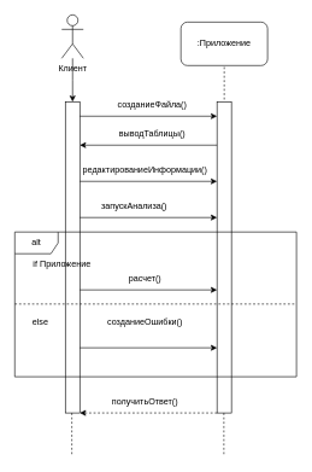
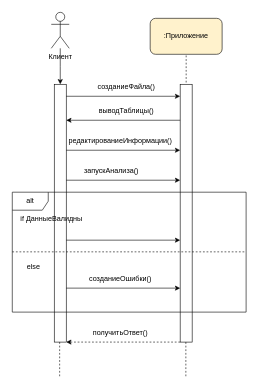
  <mxCell id="0" />
  <mxCell id="1" parent="0" />
  <mxCell id="2" style="edgeStyle=orthogonalEdgeStyle;rounded=0;orthogonalLoop=1;jettySize=auto;html=1;" edge="1" parent="1" source="3"><mxGeometry relative="1" as="geometry"><mxPoint x="100" y="140" as="targetPoint" /></mxGeometry></mxCell>
  <mxCell id="3" value="&lt;div&gt;Клиент&lt;/div&gt;" style="shape=umlActor;verticalLabelPosition=bottom;verticalAlign=top;html=1;outlineConnect=0;" vertex="1" parent="1"><mxGeometry x="85" y="20" width="30" height="60" as="geometry" /></mxCell>
  <mxCell id="4" value="" style="html=1;points=[];perimeter=orthogonalPerimeter;outlineConnect=0;targetShapes=umlLifeline;portConstraint=eastwest;newEdgeStyle={&quot;edgeStyle&quot;:&quot;elbowEdgeStyle&quot;,&quot;elbow&quot;:&quot;vertical&quot;,&quot;curved&quot;:0,&quot;rounded&quot;:0};" vertex="1" parent="1"><mxGeometry x="90" y="140" width="20" height="430" as="geometry" /></mxCell>
  <mxCell id="5" style="edgeStyle=orthogonalEdgeStyle;rounded=0;orthogonalLoop=1;jettySize=auto;html=1;endArrow=none;endFill=0;dashed=1;" edge="1" parent="1"><mxGeometry relative="1" as="geometry"><mxPoint x="310" y="140" as="targetPoint" /><mxPoint x="310" y="80" as="sourcePoint" /></mxGeometry></mxCell>
- <mxCell id="6" value=":Приложение" style="rounded=1;whiteSpace=wrap;html=1;" vertex="1" parent="1"><mxGeometry x="250" y="30" width="120" height="60" as="geometry" /></mxCell>
+ <mxCell id="6" value=":Приложение" style="rounded=1;whiteSpace=wrap;html=1;fillColor=#fff2cc;" vertex="1" parent="1"><mxGeometry x="250" y="30" width="120" height="60" as="geometry" /></mxCell>
  <mxCell id="7" value="" style="html=1;points=[];perimeter=orthogonalPerimeter;outlineConnect=0;targetShapes=umlLifeline;portConstraint=eastwest;newEdgeStyle={&quot;edgeStyle&quot;:&quot;elbowEdgeStyle&quot;,&quot;elbow&quot;:&quot;vertical&quot;,&quot;curved&quot;:0,&quot;rounded&quot;:0};" vertex="1" parent="1"><mxGeometry x="300" y="140" width="20" height="430" as="geometry" /></mxCell>
  <mxCell id="8" value="" style="endArrow=classic;html=1;rounded=0;" edge="1" parent="1" target="7"><mxGeometry width="50" height="50" relative="1" as="geometry"><mxPoint x="110" y="160" as="sourcePoint" /><mxPoint x="200" y="140" as="targetPoint" /></mxGeometry></mxCell>
  <mxCell id="9" value="созданиеФайла()" style="text;html=1;align=center;verticalAlign=middle;resizable=0;points=[];autosize=1;strokeColor=none;fillColor=none;" vertex="1" parent="1"><mxGeometry x="150" y="130" width="120" height="30" as="geometry" /></mxCell>
  <mxCell id="10" value="" style="endArrow=classic;html=1;rounded=0;" edge="1" parent="1"><mxGeometry width="50" height="50" relative="1" as="geometry"><mxPoint x="300" y="200" as="sourcePoint" /><mxPoint x="110" y="200" as="targetPoint" /></mxGeometry></mxCell>
  <mxCell id="11" value="выводТаблицы()" style="text;html=1;align=center;verticalAlign=middle;resizable=0;points=[];autosize=1;strokeColor=none;fillColor=none;" vertex="1" parent="1"><mxGeometry x="150" y="170" width="120" height="30" as="geometry" /></mxCell>
  <mxCell id="12" value="" style="endArrow=classic;html=1;rounded=0;" edge="1" parent="1"><mxGeometry width="50" height="50" relative="1" as="geometry"><mxPoint x="110" y="250" as="sourcePoint" /><mxPoint x="300" y="250" as="targetPoint" /></mxGeometry></mxCell>
  <mxCell id="13" value="редактированиеИнформации()" style="text;html=1;align=center;verticalAlign=middle;resizable=0;points=[];autosize=1;strokeColor=none;fillColor=none;" vertex="1" parent="1"><mxGeometry x="100" y="220" width="200" height="30" as="geometry" /></mxCell>
  <mxCell id="14" value="alt" style="shape=umlFrame;whiteSpace=wrap;html=1;pointerEvents=0;" vertex="1" parent="1"><mxGeometry x="20" y="320" width="390" height="200" as="geometry" /></mxCell>
- <mxCell id="15" value="if Приложение" style="text;html=1;align=center;verticalAlign=middle;resizable=0;points=[];autosize=1;strokeColor=none;fillColor=none;" vertex="1" parent="1"><mxGeometry x="20" y="350" width="130" height="30" as="geometry" /></mxCell>
+ <mxCell id="15" value="if ДанныеВалидны" style="text;html=1;align=center;verticalAlign=middle;resizable=0;points=[];autosize=1;strokeColor=none;fillColor=none;" vertex="1" parent="1"><mxGeometry x="20" y="350" width="130" height="30" as="geometry" /></mxCell>
  <mxCell id="16" value="" style="endArrow=none;dashed=1;html=1;rounded=0;" edge="1" parent="1"><mxGeometry width="50" height="50" relative="1" as="geometry"><mxPoint x="20" y="419.5" as="sourcePoint" /><mxPoint x="410" y="419.5" as="targetPoint" /></mxGeometry></mxCell>
  <mxCell id="17" value="" style="endArrow=classic;html=1;rounded=0;" edge="1" parent="1"><mxGeometry width="50" height="50" relative="1" as="geometry"><mxPoint x="110" y="300" as="sourcePoint" /><mxPoint x="300" y="300" as="targetPoint" /></mxGeometry></mxCell>
  <mxCell id="18" value="запускАнализа()" style="text;html=1;align=center;verticalAlign=middle;resizable=0;points=[];autosize=1;strokeColor=none;fillColor=none;" vertex="1" parent="1"><mxGeometry x="125" y="270" width="120" height="30" as="geometry" /></mxCell>
  <mxCell id="19" value="" style="endArrow=classic;html=1;rounded=0;" edge="1" parent="1"><mxGeometry width="50" height="50" relative="1" as="geometry"><mxPoint x="110" y="400" as="sourcePoint" /><mxPoint x="300" y="400" as="targetPoint" /></mxGeometry></mxCell>
- <mxCell id="20" value="расчет()" style="text;html=1;align=center;verticalAlign=middle;resizable=0;points=[];autosize=1;strokeColor=none;fillColor=none;" vertex="1" parent="1"><mxGeometry x="165" y="370" width="70" height="30" as="geometry" /></mxCell>
  <mxCell id="21" value="else" style="text;html=1;align=center;verticalAlign=middle;resizable=0;points=[];autosize=1;strokeColor=none;fillColor=none;" vertex="1" parent="1"><mxGeometry x="30" y="430" width="50" height="30" as="geometry" /></mxCell>
  <mxCell id="22" value="" style="endArrow=classic;html=1;rounded=0;" edge="1" parent="1"><mxGeometry width="50" height="50" relative="1" as="geometry"><mxPoint x="110" y="480" as="sourcePoint" /><mxPoint x="300" y="480" as="targetPoint" /></mxGeometry></mxCell>
- <mxCell id="23" value="созданиеОшибки()" style="text;html=1;align=center;verticalAlign=middle;resizable=0;points=[];autosize=1;strokeColor=none;fillColor=none;" vertex="1" parent="1"><mxGeometry x="135" y="430" width="130" height="30" as="geometry" /></mxCell>
+ <mxCell id="23" value="созданиеОшибки()" style="text;html=1;align=center;verticalAlign=middle;resizable=0;points=[];autosize=1;strokeColor=none;fillColor=none;" vertex="1" parent="1"><mxGeometry x="135" y="450" width="130" height="30" as="geometry" /></mxCell>
  <mxCell id="24" value="" style="endArrow=classic;html=1;rounded=0;dashed=1;" edge="1" parent="1"><mxGeometry width="50" height="50" relative="1" as="geometry"><mxPoint x="300" y="570" as="sourcePoint" /><mxPoint x="110" y="570" as="targetPoint" /></mxGeometry></mxCell>
  <mxCell id="25" value="получитьОтвет()" style="text;html=1;align=center;verticalAlign=middle;resizable=0;points=[];autosize=1;strokeColor=none;fillColor=none;" vertex="1" parent="1"><mxGeometry x="145" y="540" width="110" height="30" as="geometry" /></mxCell>
  <mxCell id="26" style="edgeStyle=orthogonalEdgeStyle;rounded=0;orthogonalLoop=1;jettySize=auto;html=1;endArrow=none;endFill=0;dashed=1;" edge="1" parent="1"><mxGeometry relative="1" as="geometry"><mxPoint x="99" y="630" as="targetPoint" /><mxPoint x="99" y="570" as="sourcePoint" /></mxGeometry></mxCell>
  <mxCell id="27" style="edgeStyle=orthogonalEdgeStyle;rounded=0;orthogonalLoop=1;jettySize=auto;html=1;endArrow=none;endFill=0;dashed=1;" edge="1" parent="1"><mxGeometry relative="1" as="geometry"><mxPoint x="309.5" y="630" as="targetPoint" /><mxPoint x="309.5" y="570" as="sourcePoint" /></mxGeometry></mxCell>
